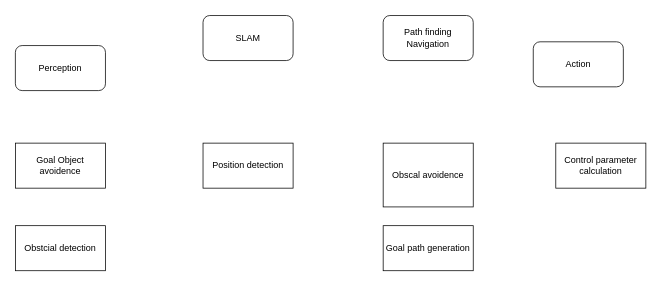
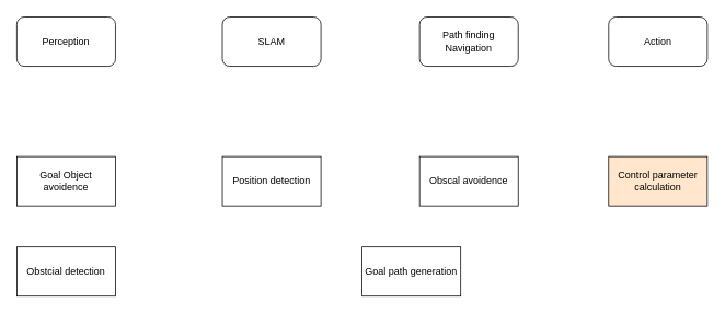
  <mxCell id="0" />
  <mxCell id="1" parent="0" />
  <mxCell id="2" value="Goal Object avoidence" style="rounded=0;whiteSpace=wrap;html=1;" vertex="1" parent="1"><mxGeometry x="20" y="190" width="120" height="60" as="geometry" /></mxCell>
- <mxCell id="3" value="Perception" style="rounded=1;whiteSpace=wrap;html=1;" vertex="1" parent="1"><mxGeometry x="20" y="60" width="120" height="60" as="geometry" /></mxCell>
+ <mxCell id="3" value="Perception" style="rounded=1;whiteSpace=wrap;html=1;" vertex="1" parent="1"><mxGeometry x="20" y="20" width="120" height="60" as="geometry" /></mxCell>
  <mxCell id="4" value="SLAM" style="rounded=1;whiteSpace=wrap;html=1;" vertex="1" parent="1"><mxGeometry x="270" y="20" width="120" height="60" as="geometry" /></mxCell>
  <mxCell id="5" value="Path finding&lt;div&gt;Navigation&lt;/div&gt;" style="rounded=1;whiteSpace=wrap;html=1;" vertex="1" parent="1"><mxGeometry x="510" y="20" width="120" height="60" as="geometry" /></mxCell>
- <mxCell id="6" value="Action" style="rounded=1;whiteSpace=wrap;html=1;" vertex="1" parent="1"><mxGeometry x="710" y="55" width="120" height="60" as="geometry" /></mxCell>
+ <mxCell id="6" value="Action" style="rounded=1;whiteSpace=wrap;html=1;" vertex="1" parent="1"><mxGeometry x="740" y="20" width="120" height="60" as="geometry" /></mxCell>
  <mxCell id="7" value="Position detection" style="rounded=0;whiteSpace=wrap;html=1;" vertex="1" parent="1"><mxGeometry x="270" y="190" width="120" height="60" as="geometry" /></mxCell>
  <mxCell id="8" value="Obstcial detection" style="rounded=0;whiteSpace=wrap;html=1;" vertex="1" parent="1"><mxGeometry x="20" y="300" width="120" height="60" as="geometry" /></mxCell>
- <mxCell id="9" value="Obscal avoidence" style="rounded=0;whiteSpace=wrap;html=1;" vertex="1" parent="1"><mxGeometry x="510" y="190" width="120" height="85" as="geometry" /></mxCell>
- <mxCell id="10" value="Goal path generation" style="rounded=0;whiteSpace=wrap;html=1;" vertex="1" parent="1"><mxGeometry x="510" y="300" width="120" height="60" as="geometry" /></mxCell>
- <mxCell id="11" value="Control parameter calculation" style="rounded=0;whiteSpace=wrap;html=1;" vertex="1" parent="1"><mxGeometry x="740" y="190" width="120" height="60" as="geometry" /></mxCell>
+ <mxCell id="9" value="Obscal avoidence" style="rounded=0;whiteSpace=wrap;html=1;" vertex="1" parent="1"><mxGeometry x="510" y="190" width="120" height="60" as="geometry" /></mxCell>
+ <mxCell id="10" value="Goal path generation" style="rounded=0;whiteSpace=wrap;html=1;" vertex="1" parent="1"><mxGeometry x="440" y="300" width="120" height="60" as="geometry" /></mxCell>
+ <mxCell id="11" value="Control parameter calculation" style="rounded=0;whiteSpace=wrap;html=1;fillColor=#ffe6cc;" vertex="1" parent="1"><mxGeometry x="740" y="190" width="120" height="60" as="geometry" /></mxCell>
